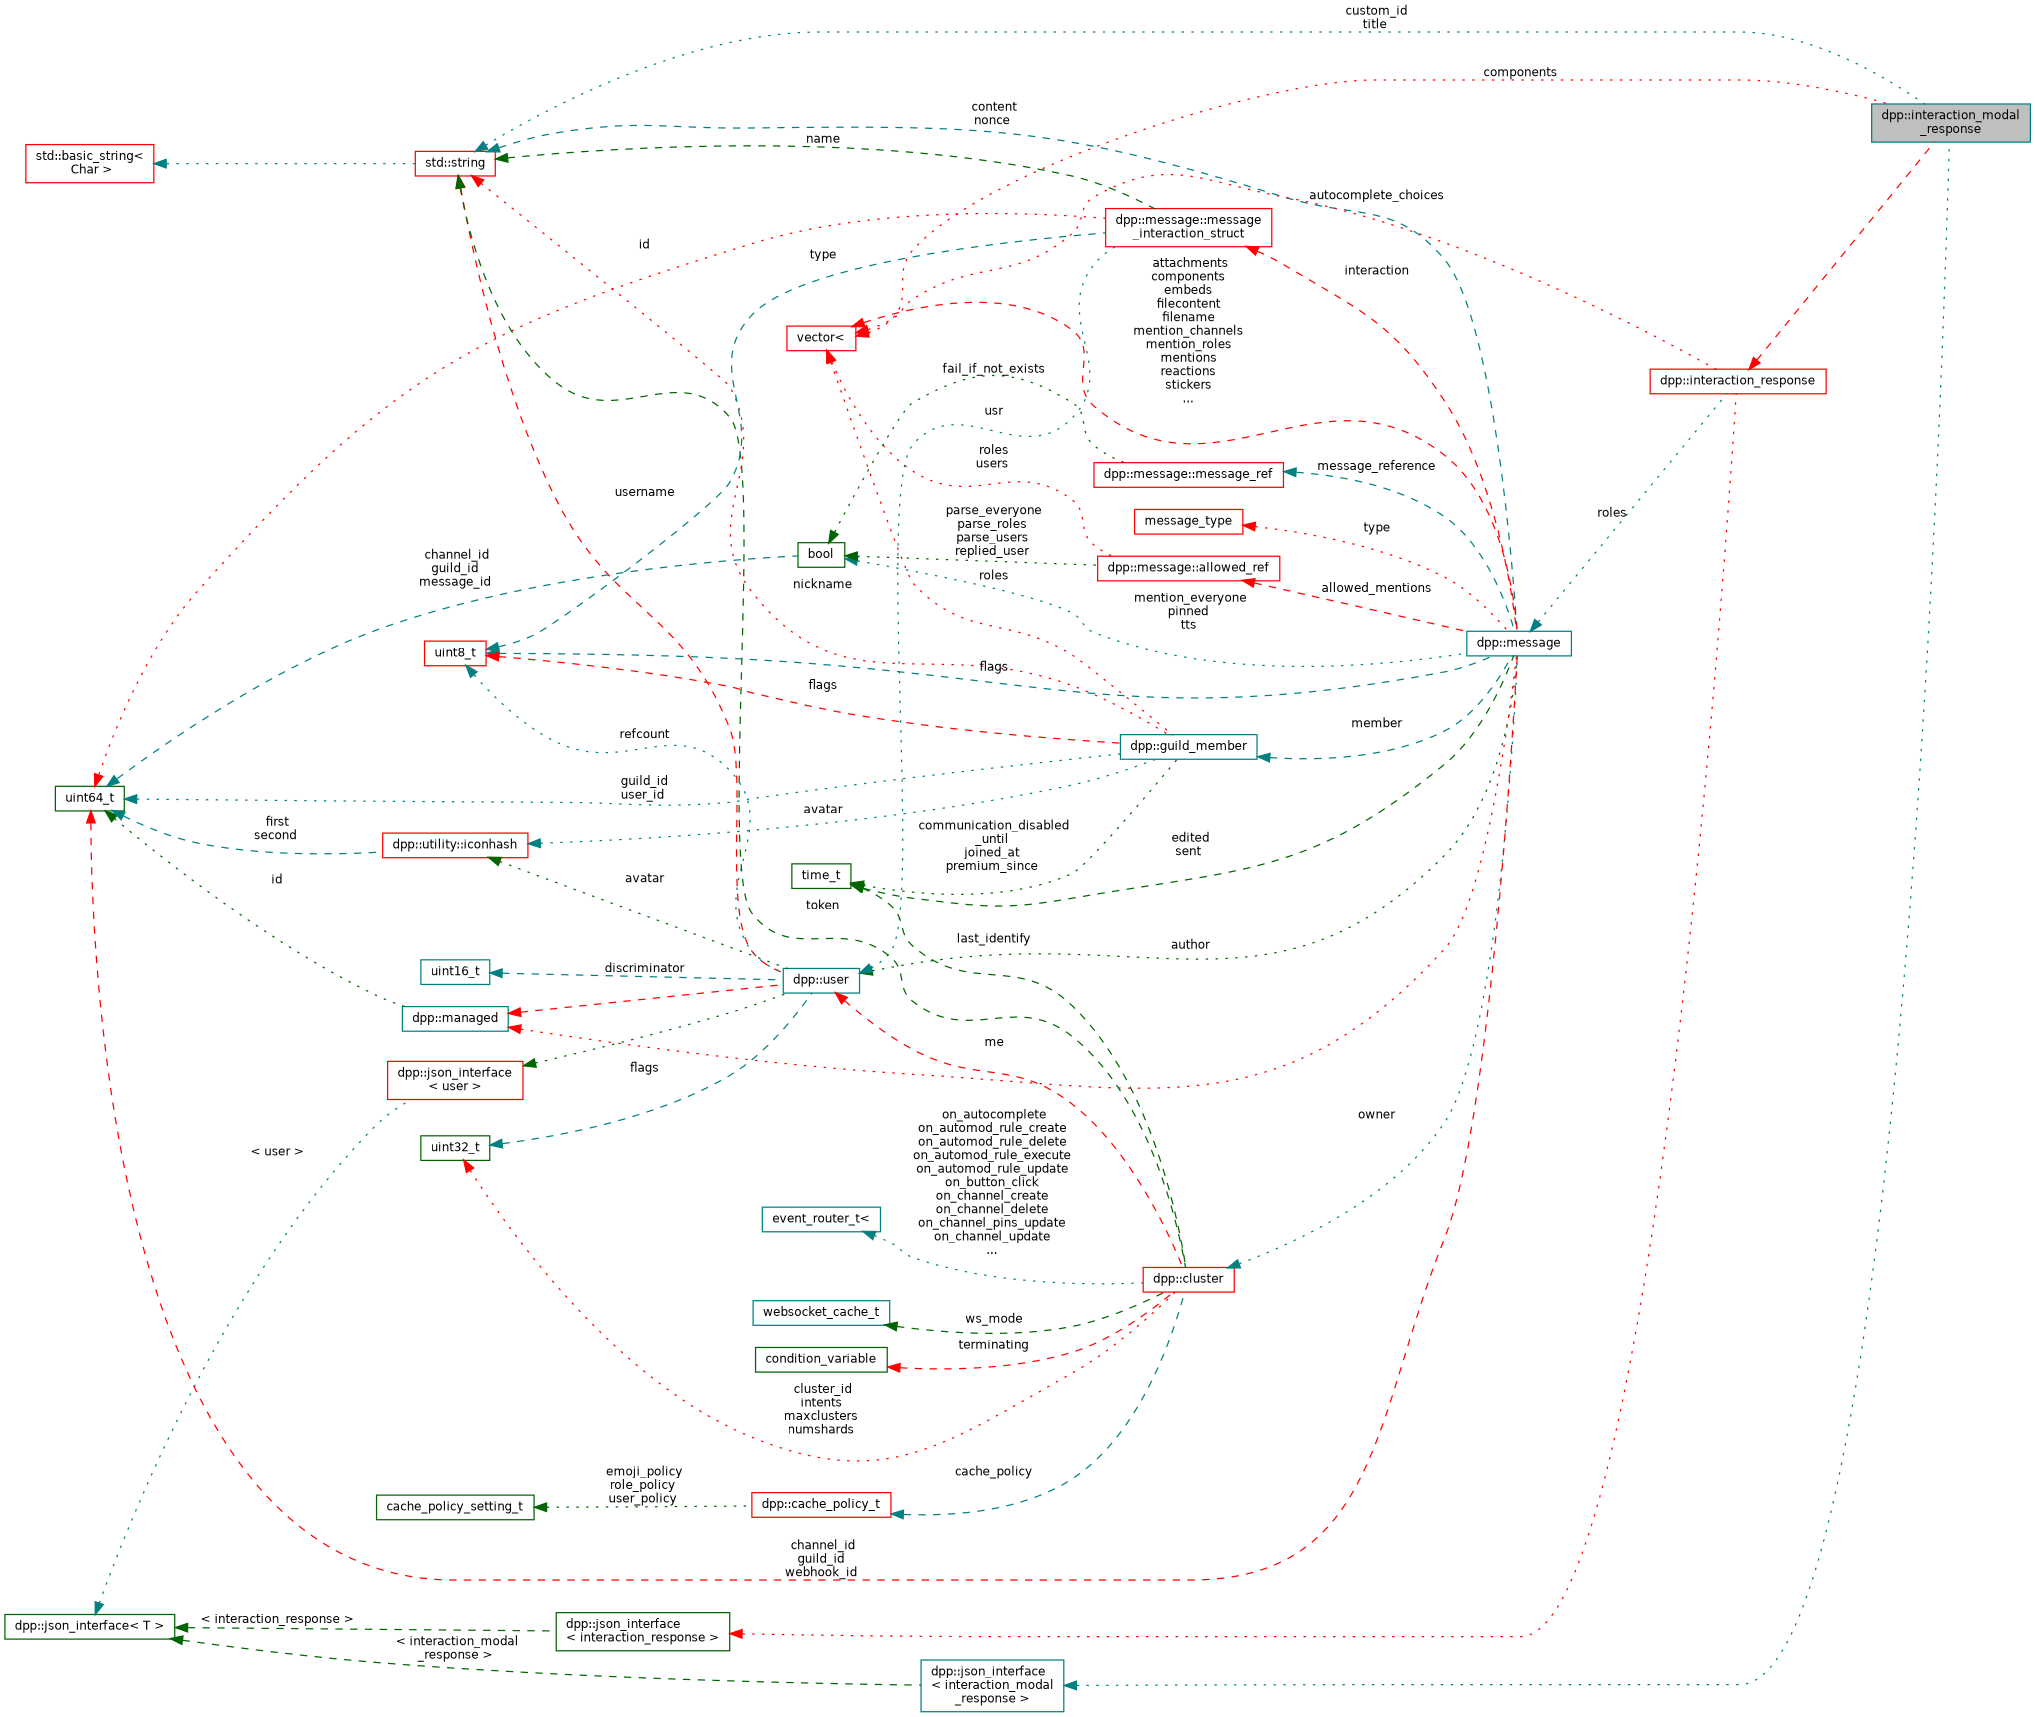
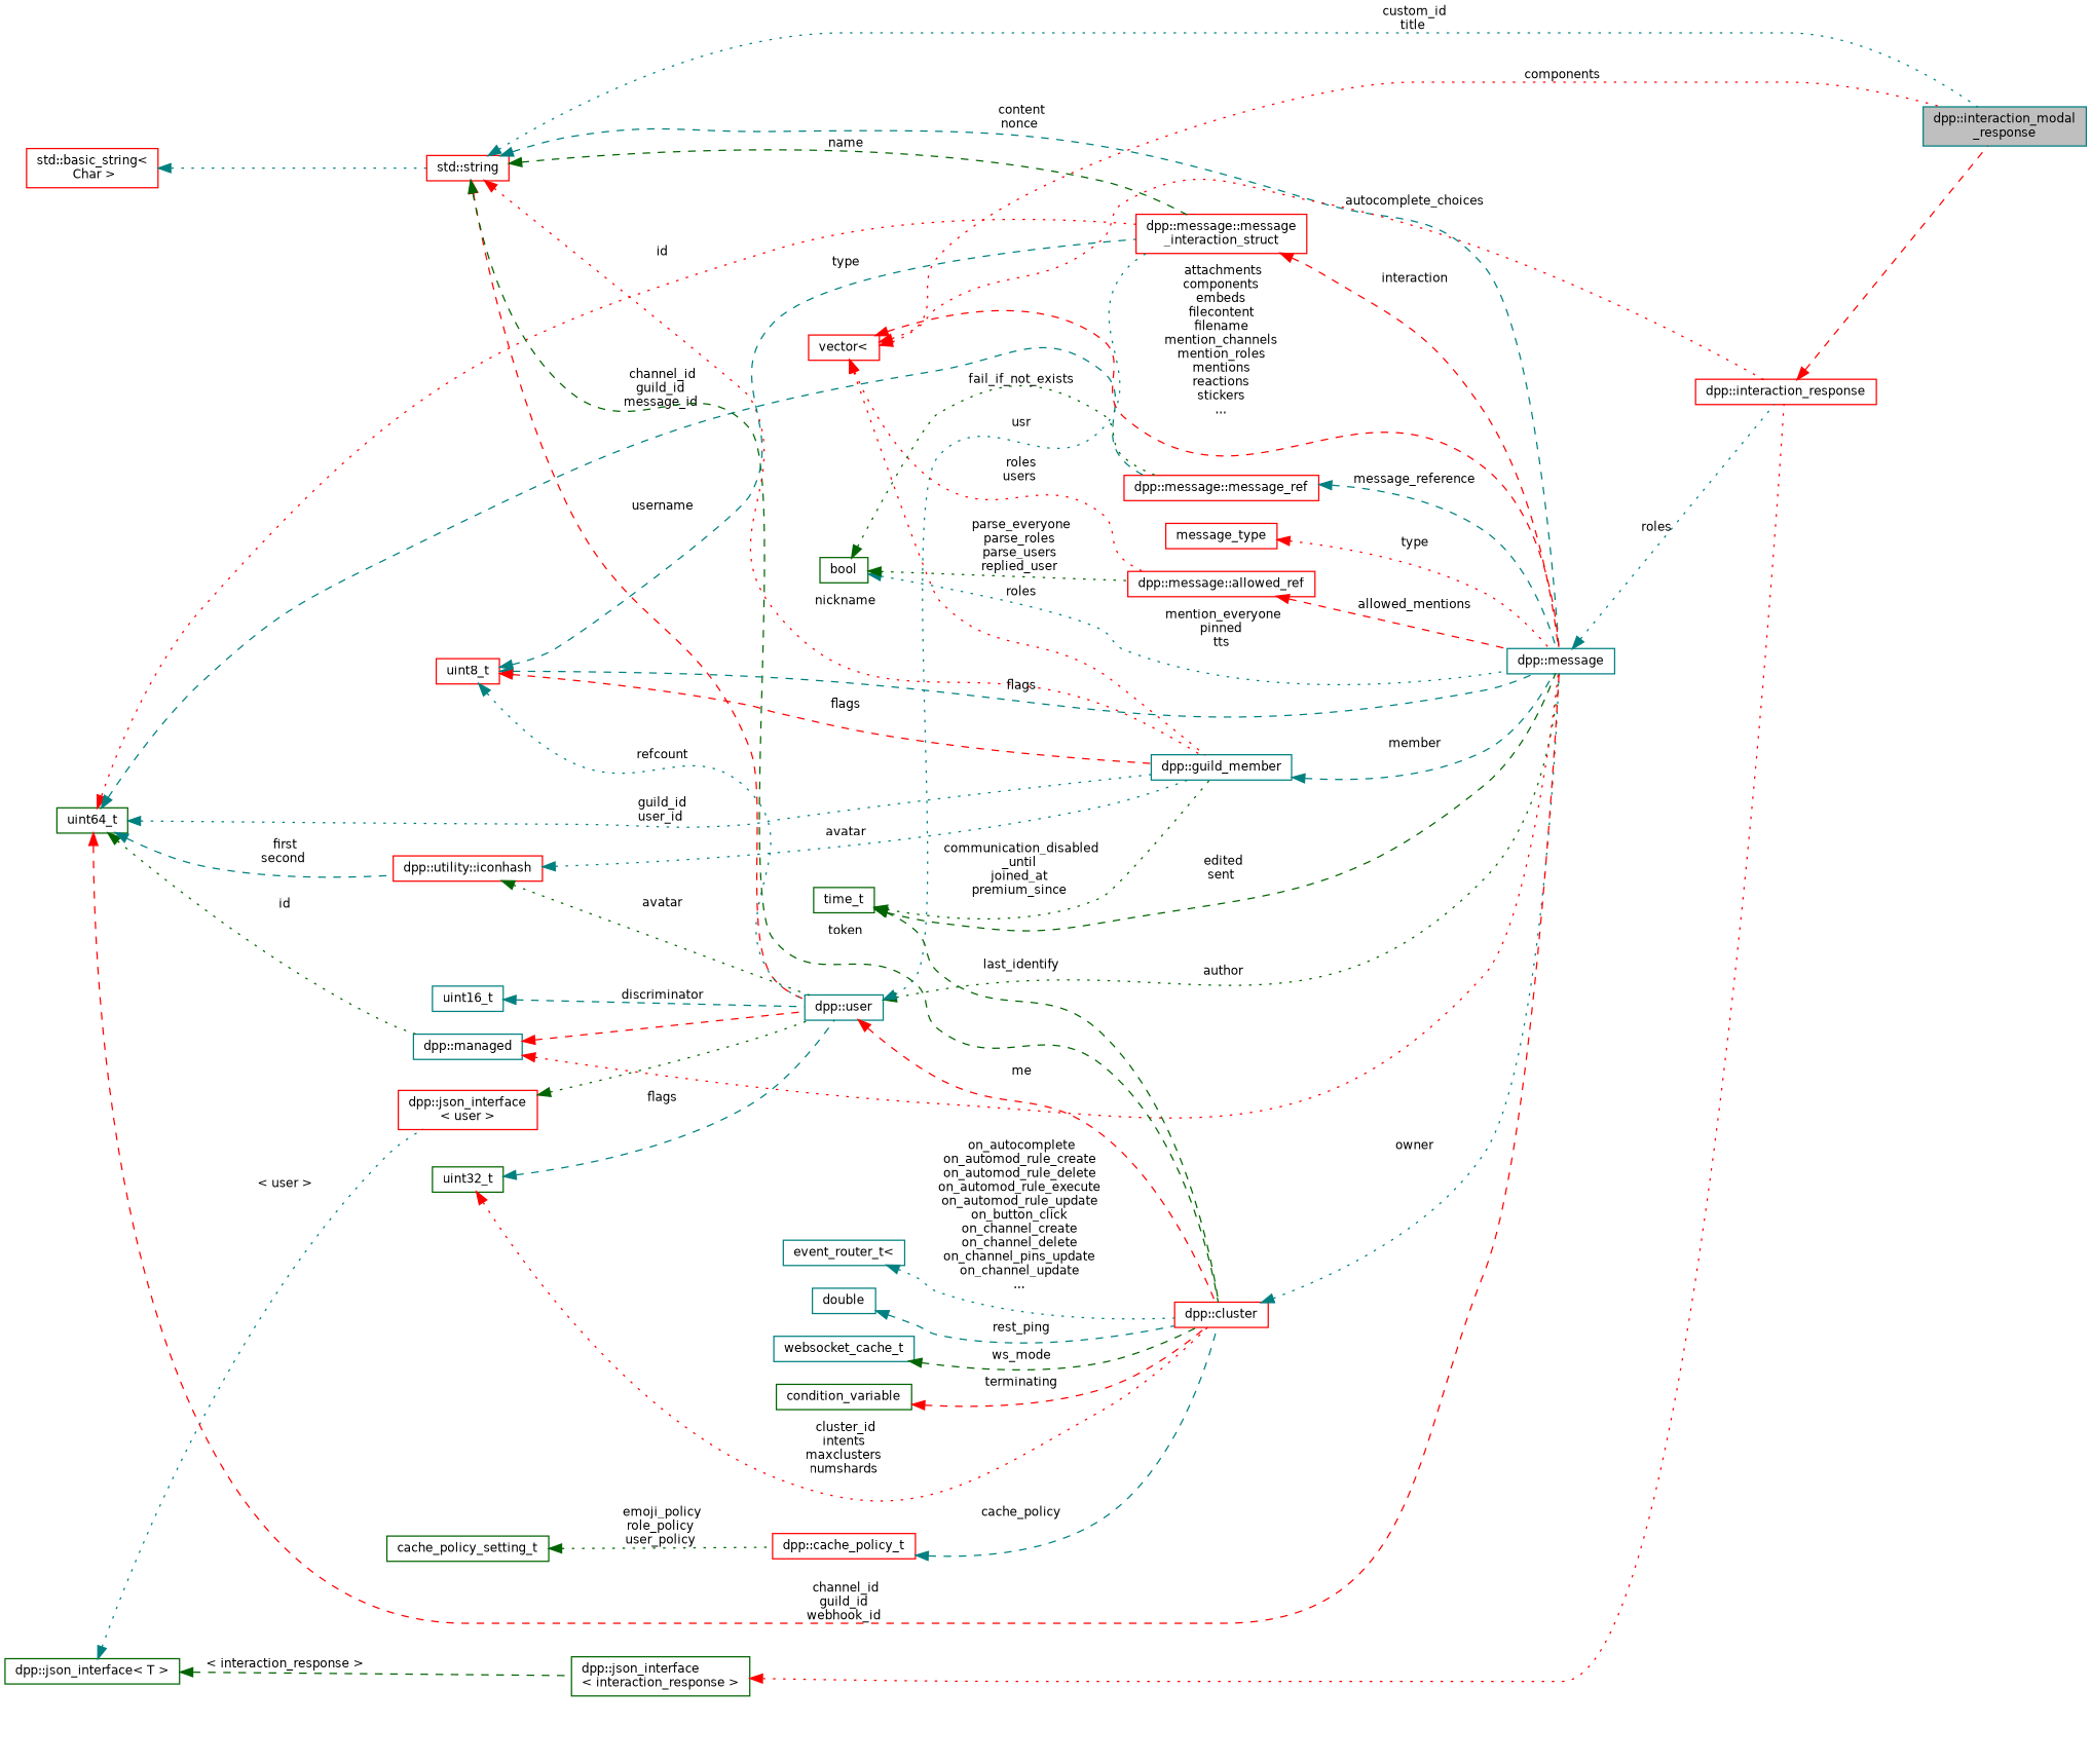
  digraph {
    rankdir=LR
    node [color=red fontname=Helvetica fontsize=10 shape=record]
    edge [color=teal dir=back fontname=Helvetica fontsize=10 labelfontname=Helvetica labelfontsize=10 style=dotted]
    n1 [color=teal fillcolor=grey75 fontcolor=black height=0.2 label="dpp::interaction_modal\l_response" style=filled width=0.4]
    n2 [height=0.2 label="dpp::interaction_response" width=0.4]
    n3 [color=darkgreen height=0.2 label="dpp::json_interface\l\< interaction_response \>" width=0.4]
    n4 [color=darkgreen height=0.2 label="dpp::json_interface\< T \>" width=0.4]
    n5 [height=0.2 label="dpp::json_interface\l\< user \>" width=0.4]
-   n6 [color=teal height=0.2 label="dpp::json_interface\l\< interaction_modal\l_response \>" width=0.4]
    n7 [color=teal height=0.2 label="dpp::user" width=0.4]
    n8 [color=teal height=0.2 label="dpp::message" width=0.4]
    n9 [color=teal height=0.2 label="dpp::managed" width=0.4]
    n10 [height=0.2 label="dpp::message::message\l_interaction_struct" width=0.4]
    n11 [height=0.2 label="dpp::cluster" width=0.4]
    n12 [color=darkgreen height=0.2 label=uint64_t width=0.4]
    n13 [height=0.2 label="dpp::utility::iconhash" width=0.4]
    n14 [color=teal height=0.2 label="dpp::guild_member" width=0.4]
    n15 [height=0.2 label="dpp::message::message_ref" width=0.4]
    n16 [height=0.2 label="std::string" width=0.4]
    n17 [height=0.2 label="std::basic_string\<\l Char \>" width=0.4]
    n18 [color=darkgreen height=0.2 label=uint32_t width=0.4]
    n19 [color=teal height=0.2 label=uint16_t width=0.4]
    n20 [height=0.2 label=uint8_t width=0.4]
    n21 [height=0.2 label="vector\<" width=0.4]
    n22 [height=0.2 label="dpp::message::allowed_ref" width=0.4]
    n23 [color=darkgreen height=0.2 label=time_t width=0.4]
    n24 [color=darkgreen height=0.2 label=bool width=0.4]
    n25 [height=0.2 label=message_type width=0.4]
+   n26 [color=teal height=0.2 label=double width=0.4]
    n27 [height=0.2 label="dpp::cache_policy_t" width=0.4]
    n28 [color=darkgreen height=0.2 label=cache_policy_setting_t width=0.4]
    n29 [color=teal height=0.2 label=websocket_cache_t width=0.4]
    n30 [color=darkgreen height=0.2 label=condition_variable width=0.4]
    n31 [color=teal height=0.2 label="event_router_t\<" width=0.4]
    n2 -> n1 [color=red style=dashed]
    n3 -> n2 [color=red]
    n4 -> n3 [color=darkgreen label=" \< interaction_response \>" style=dashed]
    n4 -> n5 [label=" \< user \>"]
-   n4 -> n6 [color=darkgreen label=" \< interaction_modal\l_response \>" style=dashed]
    n5 -> n7 [color=darkgreen]
-   n6 -> n1
    n7 -> n8 [color=darkgreen label=" author"]
    n7 -> n10 [label=" usr"]
    n7 -> n11 [color=red label=" me" style=dashed]
    n8 -> n2 [label=" roles"]
    n9 -> n7 [color=red style=dashed]
    n9 -> n8 [color=red]
    n10 -> n8 [color=red label=" interaction" style=dashed]
    n11 -> n8 [label=" owner"]
    n12 -> n8 [color=red label=" channel_id\nguild_id\nwebhook_id" style=dashed]
    n12 -> n9 [color=darkgreen label=" id"]
    n12 -> n10 [color=red label=" id"]
    n12 -> n13 [label=" first\nsecond" style=dashed]
    n12 -> n14 [label=" guild_id\nuser_id"]
-   n12 -> n24 [label=" channel_id\nguild_id\nmessage_id" style=dashed]
+   n12 -> n15 [label=" channel_id\nguild_id\nmessage_id" style=dashed]
    n13 -> n7 [color=darkgreen label=" avatar"]
    n13 -> n14 [label=" avatar"]
    n14 -> n8 [label=" member" style=dashed]
    n15 -> n8 [label=" message_reference" style=dashed]
    n16 -> n1 [label=" custom_id\ntitle"]
    n16 -> n7 [color=red label=" username" style=dashed]
    n16 -> n8 [label=" content\nnonce" style=dashed]
    n16 -> n10 [color=darkgreen label=" name" style=dashed]
    n16 -> n11 [color=darkgreen label=" token" style=dashed]
    n16 -> n14 [color=red label=" nickname"]
    n17 -> n16
    n18 -> n7 [label=" flags" style=dashed]
    n18 -> n11 [color=red label=" cluster_id\nintents\nmaxclusters\nnumshards"]
    n19 -> n7 [label=" discriminator" style=dashed]
    n20 -> n7 [label=" refcount"]
    n20 -> n8 [label=" flags" style=dashed]
    n20 -> n10 [label=" type" style=dashed]
    n20 -> n14 [color=red label=" flags" style=dashed]
    n21 -> n1 [color=red label=" components"]
    n21 -> n2 [color=red label=" autocomplete_choices"]
    n21 -> n8 [color=red label=" attachments\ncomponents\nembeds\nfilecontent\nfilename\nmention_channels\nmention_roles\nmentions\nreactions\nstickers\n..." style=dashed]
    n21 -> n14 [color=red label=" roles"]
    n21 -> n22 [color=red label=" roles\nusers"]
    n22 -> n8 [color=red label=" allowed_mentions" style=dashed]
    n23 -> n8 [color=darkgreen label=" edited\nsent" style=dashed]
    n23 -> n11 [color=darkgreen label=" last_identify" style=dashed]
    n23 -> n14 [color=darkgreen label=" communication_disabled\l_until\njoined_at\npremium_since"]
    n24 -> n8 [label=" mention_everyone\npinned\ntts"]
    n24 -> n15 [color=darkgreen label=" fail_if_not_exists"]
    n24 -> n22 [color=darkgreen label=" parse_everyone\nparse_roles\nparse_users\nreplied_user"]
    n25 -> n8 [color=red label=" type"]
+   n26 -> n11 [label=" rest_ping" style=dashed]
    n27 -> n11 [label=" cache_policy" style=dashed]
    n28 -> n27 [color=darkgreen label=" emoji_policy\nrole_policy\nuser_policy"]
    n29 -> n11 [color=darkgreen label=" ws_mode" style=dashed]
    n30 -> n11 [color=red label=" terminating" style=dashed]
    n31 -> n11 [label=" on_autocomplete\non_automod_rule_create\non_automod_rule_delete\non_automod_rule_execute\non_automod_rule_update\non_button_click\non_channel_create\non_channel_delete\non_channel_pins_update\non_channel_update\n..."]
  }
